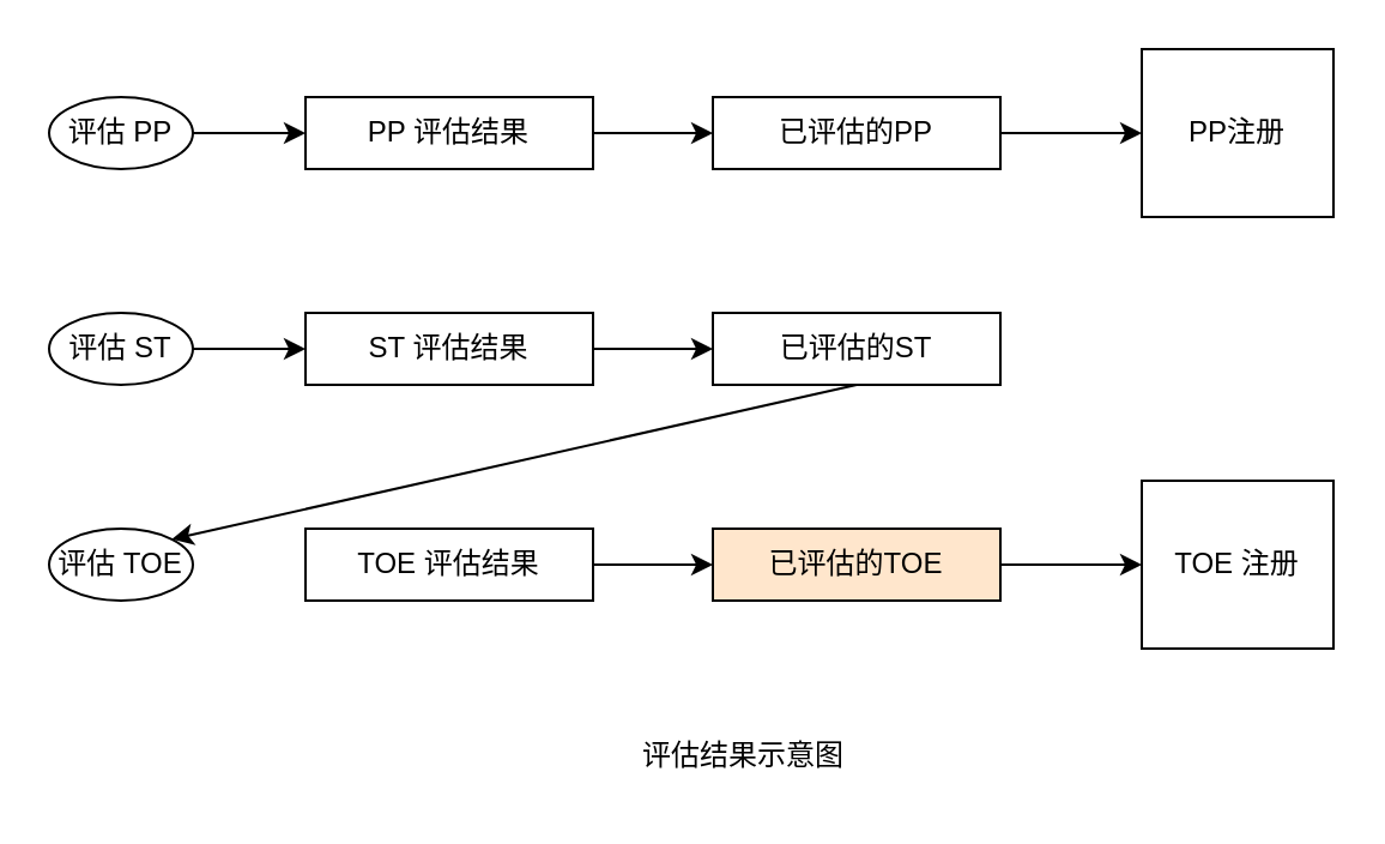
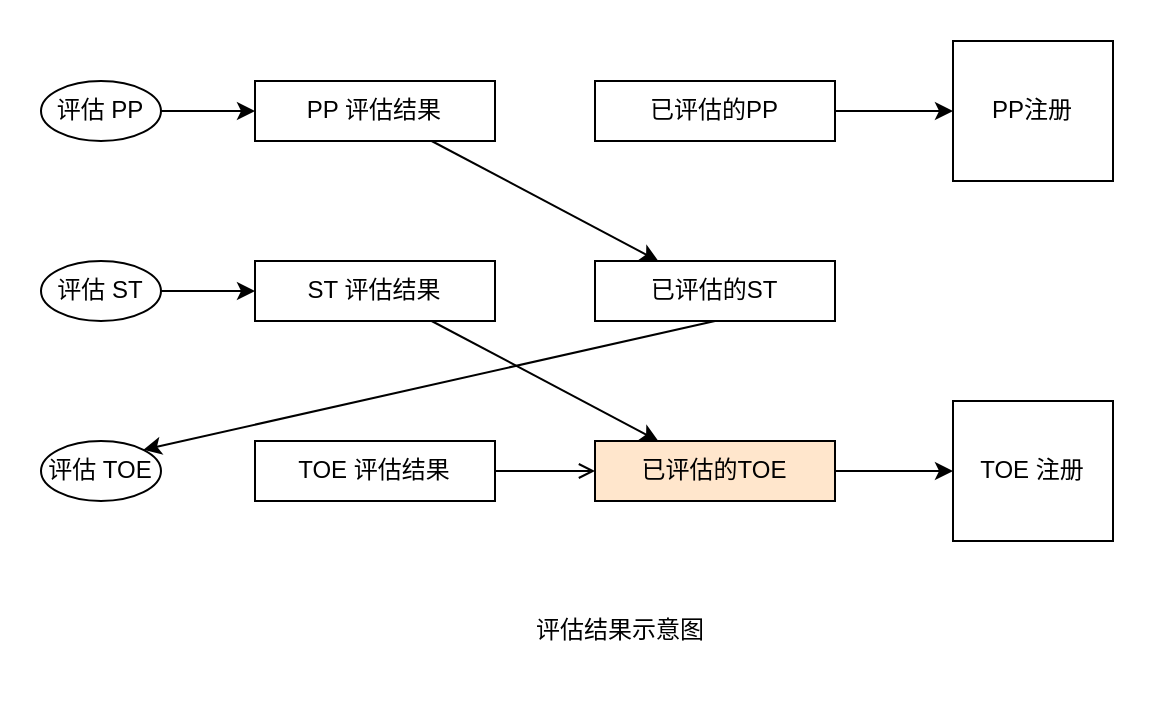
  <mxCell id="0" />
  <mxCell id="1" parent="0" />
- <mxCell id="2" value="" style="edgeStyle=none;html=1;" edge="1" parent="1" source="3" target="5"><mxGeometry relative="1" as="geometry" /></mxCell>
+ <mxCell id="2" value="" style="edgeStyle=none;html=1;" edge="1" parent="1" source="3" target="12"><mxGeometry relative="1" as="geometry" /></mxCell>
  <mxCell id="3" value="PP 评估结果" style="rounded=0;whiteSpace=wrap;html=1;" vertex="1" parent="1"><mxGeometry x="127" y="40" width="120" height="30" as="geometry" /></mxCell>
  <mxCell id="4" value="" style="edgeStyle=none;html=1;" edge="1" parent="1" source="5" target="8"><mxGeometry relative="1" as="geometry" /></mxCell>
  <mxCell id="5" value="已评估的PP" style="rounded=0;whiteSpace=wrap;html=1;" vertex="1" parent="1"><mxGeometry x="297" y="40" width="120" height="30" as="geometry" /></mxCell>
  <mxCell id="6" style="edgeStyle=none;html=1;exitX=1;exitY=0.5;exitDx=0;exitDy=0;" edge="1" parent="1" source="7" target="3"><mxGeometry relative="1" as="geometry" /></mxCell>
  <mxCell id="7" value="评估 PP" style="ellipse;whiteSpace=wrap;html=1;" vertex="1" parent="1"><mxGeometry x="20" y="40" width="60" height="30" as="geometry" /></mxCell>
  <mxCell id="8" value="PP注册" style="rounded=0;whiteSpace=wrap;html=1;" vertex="1" parent="1"><mxGeometry x="476" y="20" width="80" height="70" as="geometry" /></mxCell>
- <mxCell id="9" value="" style="edgeStyle=none;html=1;" edge="1" parent="1" source="10" target="12"><mxGeometry relative="1" as="geometry" /></mxCell>
+ <mxCell id="9" value="" style="edgeStyle=none;html=1;" edge="1" parent="1" source="10" target="18"><mxGeometry relative="1" as="geometry" /></mxCell>
  <mxCell id="10" value="ST 评估结果" style="rounded=0;whiteSpace=wrap;html=1;" vertex="1" parent="1"><mxGeometry x="127" y="130" width="120" height="30" as="geometry" /></mxCell>
  <mxCell id="11" style="edgeStyle=none;html=1;exitX=0.5;exitY=1;exitDx=0;exitDy=0;entryX=1;entryY=0;entryDx=0;entryDy=0;" edge="1" parent="1" source="12" target="19"><mxGeometry relative="1" as="geometry" /></mxCell>
  <mxCell id="12" value="已评估的ST" style="rounded=0;whiteSpace=wrap;html=1;" vertex="1" parent="1"><mxGeometry x="297" y="130" width="120" height="30" as="geometry" /></mxCell>
  <mxCell id="13" style="edgeStyle=none;html=1;exitX=1;exitY=0.5;exitDx=0;exitDy=0;" edge="1" parent="1" source="14" target="10"><mxGeometry relative="1" as="geometry" /></mxCell>
  <mxCell id="14" value="评估 ST" style="ellipse;whiteSpace=wrap;html=1;" vertex="1" parent="1"><mxGeometry x="20" y="130" width="60" height="30" as="geometry" /></mxCell>
- <mxCell id="15" value="" style="edgeStyle=none;html=1;" edge="1" parent="1" source="16" target="18"><mxGeometry relative="1" as="geometry" /></mxCell>
+ <mxCell id="15" value="" style="edgeStyle=none;html=1;endArrow=open;" edge="1" parent="1" source="16" target="18"><mxGeometry relative="1" as="geometry" /></mxCell>
  <mxCell id="16" value="TOE 评估结果" style="rounded=0;whiteSpace=wrap;html=1;" vertex="1" parent="1"><mxGeometry x="127" y="220" width="120" height="30" as="geometry" /></mxCell>
  <mxCell id="17" style="edgeStyle=none;html=1;exitX=1;exitY=0.5;exitDx=0;exitDy=0;entryX=0;entryY=0.5;entryDx=0;entryDy=0;" edge="1" parent="1" source="18" target="20"><mxGeometry relative="1" as="geometry" /></mxCell>
  <mxCell id="18" value="已评估的TOE" style="rounded=0;whiteSpace=wrap;html=1;fillColor=#ffe6cc;" vertex="1" parent="1"><mxGeometry x="297" y="220" width="120" height="30" as="geometry" /></mxCell>
  <mxCell id="19" value="评估 TOE" style="ellipse;whiteSpace=wrap;html=1;" vertex="1" parent="1"><mxGeometry x="20" y="220" width="60" height="30" as="geometry" /></mxCell>
  <mxCell id="20" value="TOE 注册" style="rounded=0;whiteSpace=wrap;html=1;" vertex="1" parent="1"><mxGeometry x="476" y="200" width="80" height="70" as="geometry" /></mxCell>
  <mxCell id="21" value="评估结果示意图" style="text;html=1;strokeColor=none;fillColor=none;align=center;verticalAlign=middle;whiteSpace=wrap;rounded=0;" vertex="1" parent="1"><mxGeometry x="260" y="300" width="100" height="30" as="geometry" /></mxCell>
